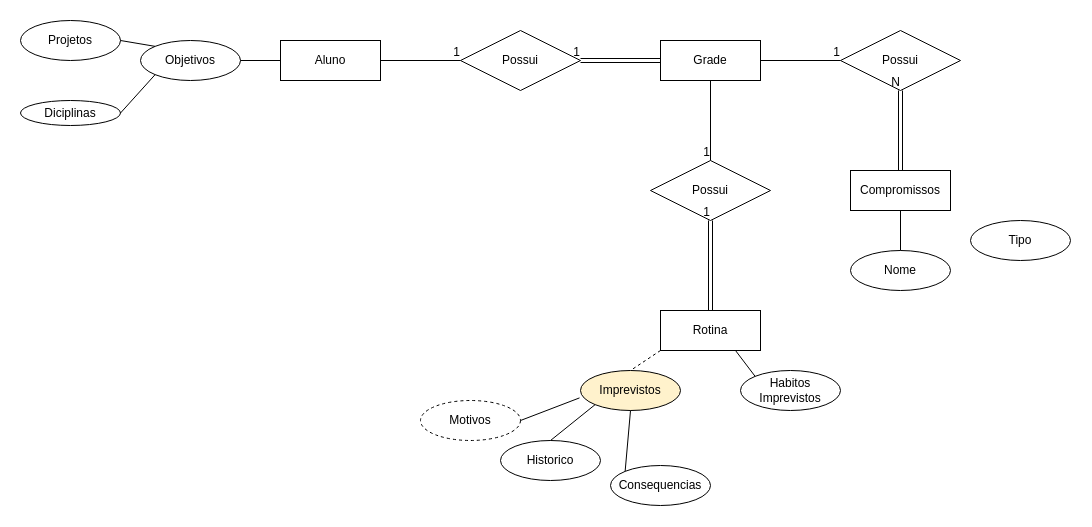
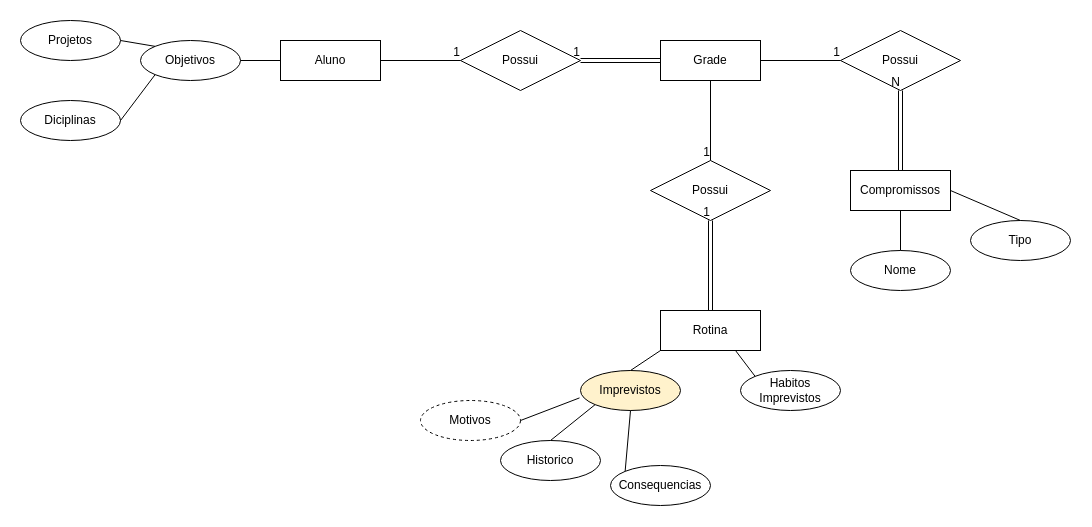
  <mxCell id="0" />
  <mxCell id="1" parent="0" />
  <mxCell id="2" value="Aluno" style="whiteSpace=wrap;html=1;align=center;" vertex="1" parent="1"><mxGeometry x="280" y="40" width="100" height="40" as="geometry" /></mxCell>
  <mxCell id="3" value="Possui" style="shape=rhombus;perimeter=rhombusPerimeter;whiteSpace=wrap;html=1;align=center;" vertex="1" parent="1"><mxGeometry x="460" y="30" width="120" height="60" as="geometry" /></mxCell>
  <mxCell id="4" value="Grade" style="whiteSpace=wrap;html=1;align=center;" vertex="1" parent="1"><mxGeometry x="660" y="40" width="100" height="40" as="geometry" /></mxCell>
  <mxCell id="5" value="Possui" style="shape=rhombus;perimeter=rhombusPerimeter;whiteSpace=wrap;html=1;align=center;" vertex="1" parent="1"><mxGeometry x="840" y="30" width="120" height="60" as="geometry" /></mxCell>
  <mxCell id="6" value="Possui" style="shape=rhombus;perimeter=rhombusPerimeter;whiteSpace=wrap;html=1;align=center;" vertex="1" parent="1"><mxGeometry x="650" y="160" width="120" height="60" as="geometry" /></mxCell>
  <mxCell id="7" value="Compromissos" style="whiteSpace=wrap;html=1;align=center;" vertex="1" parent="1"><mxGeometry x="850" y="170" width="100" height="40" as="geometry" /></mxCell>
  <mxCell id="8" value="Rotina" style="whiteSpace=wrap;html=1;align=center;" vertex="1" parent="1"><mxGeometry x="660" y="310" width="100" height="40" as="geometry" /></mxCell>
  <mxCell id="9" value="Imprevistos" style="ellipse;whiteSpace=wrap;html=1;align=center;fillColor=#fff2cc;" vertex="1" parent="1"><mxGeometry x="580" y="370" width="100" height="40" as="geometry" /></mxCell>
  <mxCell id="10" value="Historico" style="ellipse;whiteSpace=wrap;html=1;align=center;" vertex="1" parent="1"><mxGeometry x="500" y="440" width="100" height="40" as="geometry" /></mxCell>
  <mxCell id="11" value="Consequencias" style="ellipse;whiteSpace=wrap;html=1;align=center;" vertex="1" parent="1"><mxGeometry x="610" y="465" width="100" height="40" as="geometry" /></mxCell>
  <mxCell id="12" value="Habitos Imprevistos" style="ellipse;whiteSpace=wrap;html=1;align=center;" vertex="1" parent="1"><mxGeometry x="740" y="370" width="100" height="40" as="geometry" /></mxCell>
  <mxCell id="13" value="Motivos" style="ellipse;whiteSpace=wrap;html=1;align=center;dashed=1;" vertex="1" parent="1"><mxGeometry x="420" y="400" width="100" height="40" as="geometry" /></mxCell>
  <mxCell id="14" value="Nome" style="ellipse;whiteSpace=wrap;html=1;align=center;" vertex="1" parent="1"><mxGeometry x="850" y="250" width="100" height="40" as="geometry" /></mxCell>
  <mxCell id="15" value="Tipo" style="ellipse;whiteSpace=wrap;html=1;align=center;" vertex="1" parent="1"><mxGeometry x="970" y="220" width="100" height="40" as="geometry" /></mxCell>
  <mxCell id="16" value="Objetivos" style="ellipse;whiteSpace=wrap;html=1;align=center;" vertex="1" parent="1"><mxGeometry x="140" y="40" width="100" height="40" as="geometry" /></mxCell>
- <mxCell id="17" value="Diciplinas" style="ellipse;whiteSpace=wrap;html=1;align=center;" vertex="1" parent="1"><mxGeometry x="20" y="100" width="100" height="25" as="geometry" /></mxCell>
+ <mxCell id="17" value="Diciplinas" style="ellipse;whiteSpace=wrap;html=1;align=center;" vertex="1" parent="1"><mxGeometry x="20" y="100" width="100" height="40" as="geometry" /></mxCell>
  <mxCell id="18" value="Projetos" style="ellipse;whiteSpace=wrap;html=1;align=center;" vertex="1" parent="1"><mxGeometry x="20" y="20" width="100" height="40" as="geometry" /></mxCell>
  <mxCell id="19" value="" style="endArrow=none;html=1;rounded=0;exitX=1;exitY=0.5;exitDx=0;exitDy=0;entryX=0;entryY=0.5;entryDx=0;entryDy=0;" edge="1" parent="1" source="2" target="3"><mxGeometry relative="1" as="geometry"><mxPoint x="550" y="200" as="sourcePoint" /><mxPoint x="710" y="200" as="targetPoint" /></mxGeometry></mxCell>
  <mxCell id="20" value="1" style="resizable=0;html=1;align=right;verticalAlign=bottom;" connectable="0" vertex="1" parent="19"><mxGeometry x="1" relative="1" as="geometry" /></mxCell>
  <mxCell id="21" value="" style="endArrow=none;html=1;rounded=0;entryX=0.5;entryY=0;entryDx=0;entryDy=0;exitX=0.5;exitY=1;exitDx=0;exitDy=0;" edge="1" parent="1" source="4" target="6"><mxGeometry relative="1" as="geometry"><mxPoint x="640" y="140" as="sourcePoint" /><mxPoint x="560" y="140" as="targetPoint" /></mxGeometry></mxCell>
  <mxCell id="22" value="1" style="resizable=0;html=1;align=right;verticalAlign=bottom;" connectable="0" vertex="1" parent="21"><mxGeometry x="1" relative="1" as="geometry" /></mxCell>
  <mxCell id="23" value="" style="endArrow=none;html=1;rounded=0;entryX=0;entryY=0.5;entryDx=0;entryDy=0;exitX=1;exitY=0.5;exitDx=0;exitDy=0;" edge="1" parent="1" source="4" target="5"><mxGeometry relative="1" as="geometry"><mxPoint x="789.5" y="110" as="sourcePoint" /><mxPoint x="789.5" y="190" as="targetPoint" /></mxGeometry></mxCell>
  <mxCell id="24" value="1" style="resizable=0;html=1;align=right;verticalAlign=bottom;" connectable="0" vertex="1" parent="23"><mxGeometry x="1" relative="1" as="geometry" /></mxCell>
- <mxCell id="25" value="" style="endArrow=none;html=1;rounded=0;entryX=0.5;entryY=0;entryDx=0;entryDy=0;exitX=0;exitY=1;exitDx=0;exitDy=0;dashed=1;" edge="1" parent="1" source="8" target="9"><mxGeometry relative="1" as="geometry"><mxPoint x="700" y="270" as="sourcePoint" /><mxPoint x="860" y="270" as="targetPoint" /></mxGeometry></mxCell>
+ <mxCell id="25" value="" style="endArrow=none;html=1;rounded=0;entryX=0.5;entryY=0;entryDx=0;entryDy=0;exitX=0;exitY=1;exitDx=0;exitDy=0;" edge="1" parent="1" source="8" target="9"><mxGeometry relative="1" as="geometry"><mxPoint x="700" y="270" as="sourcePoint" /><mxPoint x="860" y="270" as="targetPoint" /></mxGeometry></mxCell>
  <mxCell id="26" value="" style="endArrow=none;html=1;rounded=0;entryX=1;entryY=0.5;entryDx=0;entryDy=0;exitX=-0.01;exitY=0.685;exitDx=0;exitDy=0;exitPerimeter=0;" edge="1" parent="1" source="9" target="13"><mxGeometry relative="1" as="geometry"><mxPoint x="670" y="360" as="sourcePoint" /><mxPoint x="640" y="380" as="targetPoint" /></mxGeometry></mxCell>
  <mxCell id="27" value="" style="endArrow=none;html=1;rounded=0;entryX=0.5;entryY=0;entryDx=0;entryDy=0;exitX=0;exitY=1;exitDx=0;exitDy=0;" edge="1" parent="1" source="9" target="10"><mxGeometry relative="1" as="geometry"><mxPoint x="680" y="370" as="sourcePoint" /><mxPoint x="650" y="390" as="targetPoint" /></mxGeometry></mxCell>
  <mxCell id="28" value="" style="endArrow=none;html=1;rounded=0;entryX=0;entryY=0;entryDx=0;entryDy=0;exitX=0.5;exitY=1;exitDx=0;exitDy=0;" edge="1" parent="1" source="9" target="11"><mxGeometry relative="1" as="geometry"><mxPoint x="690" y="380" as="sourcePoint" /><mxPoint x="660" y="400" as="targetPoint" /></mxGeometry></mxCell>
  <mxCell id="29" value="" style="endArrow=none;html=1;rounded=0;entryX=0;entryY=0;entryDx=0;entryDy=0;exitX=0.75;exitY=1;exitDx=0;exitDy=0;" edge="1" parent="1" source="8" target="12"><mxGeometry relative="1" as="geometry"><mxPoint x="700" y="390" as="sourcePoint" /><mxPoint x="670" y="410" as="targetPoint" /></mxGeometry></mxCell>
  <mxCell id="30" value="" style="endArrow=none;html=1;rounded=0;entryX=0.5;entryY=1;entryDx=0;entryDy=0;exitX=0.5;exitY=0;exitDx=0;exitDy=0;" edge="1" parent="1" source="14" target="7"><mxGeometry relative="1" as="geometry"><mxPoint x="710" y="400" as="sourcePoint" /><mxPoint x="680" y="420" as="targetPoint" /></mxGeometry></mxCell>
+ <mxCell id="31" value="" style="endArrow=none;html=1;rounded=0;entryX=0.5;entryY=0;entryDx=0;entryDy=0;exitX=1;exitY=0.5;exitDx=0;exitDy=0;" edge="1" parent="1" source="7" target="15"><mxGeometry relative="1" as="geometry"><mxPoint x="720" y="410" as="sourcePoint" /><mxPoint x="690" y="430" as="targetPoint" /></mxGeometry></mxCell>
  <mxCell id="32" value="" style="endArrow=none;html=1;rounded=0;entryX=1;entryY=0.5;entryDx=0;entryDy=0;exitX=0;exitY=1;exitDx=0;exitDy=0;" edge="1" parent="1" source="16" target="17"><mxGeometry relative="1" as="geometry"><mxPoint x="730" y="420" as="sourcePoint" /><mxPoint x="700" y="440" as="targetPoint" /></mxGeometry></mxCell>
  <mxCell id="33" value="" style="endArrow=none;html=1;rounded=0;exitX=0;exitY=0;exitDx=0;exitDy=0;entryX=1;entryY=0.5;entryDx=0;entryDy=0;" edge="1" parent="1" source="16" target="18"><mxGeometry relative="1" as="geometry"><mxPoint x="164.645" y="84.142" as="sourcePoint" /><mxPoint x="123" y="50" as="targetPoint" /></mxGeometry></mxCell>
  <mxCell id="34" value="" style="endArrow=none;html=1;rounded=0;entryX=1;entryY=0.5;entryDx=0;entryDy=0;exitX=0;exitY=0.5;exitDx=0;exitDy=0;" edge="1" parent="1" source="2" target="16"><mxGeometry relative="1" as="geometry"><mxPoint x="174.645" y="94.142" as="sourcePoint" /><mxPoint x="140" y="140" as="targetPoint" /></mxGeometry></mxCell>
  <mxCell id="35" value="" style="shape=link;html=1;rounded=0;entryX=0.5;entryY=1;entryDx=0;entryDy=0;exitX=0.5;exitY=0;exitDx=0;exitDy=0;" edge="1" parent="1" source="8" target="6"><mxGeometry relative="1" as="geometry"><mxPoint x="500" y="290" as="sourcePoint" /><mxPoint x="660" y="290" as="targetPoint" /></mxGeometry></mxCell>
  <mxCell id="36" value="1" style="resizable=0;html=1;align=right;verticalAlign=bottom;" connectable="0" vertex="1" parent="35"><mxGeometry x="1" relative="1" as="geometry" /></mxCell>
  <mxCell id="37" value="" style="shape=link;html=1;rounded=0;entryX=0.5;entryY=1;entryDx=0;entryDy=0;exitX=0.5;exitY=0;exitDx=0;exitDy=0;" edge="1" parent="1" source="7" target="5"><mxGeometry relative="1" as="geometry"><mxPoint x="500" y="290" as="sourcePoint" /><mxPoint x="660" y="290" as="targetPoint" /></mxGeometry></mxCell>
  <mxCell id="38" value="N" style="resizable=0;html=1;align=right;verticalAlign=bottom;" connectable="0" vertex="1" parent="37"><mxGeometry x="1" relative="1" as="geometry" /></mxCell>
  <mxCell id="39" value="" style="shape=link;html=1;rounded=0;entryX=1;entryY=0.5;entryDx=0;entryDy=0;exitX=0;exitY=0.5;exitDx=0;exitDy=0;" edge="1" parent="1" source="4" target="3"><mxGeometry relative="1" as="geometry"><mxPoint x="500" y="290" as="sourcePoint" /><mxPoint x="660" y="290" as="targetPoint" /></mxGeometry></mxCell>
  <mxCell id="40" value="1" style="resizable=0;html=1;align=right;verticalAlign=bottom;" connectable="0" vertex="1" parent="39"><mxGeometry x="1" relative="1" as="geometry" /></mxCell>
